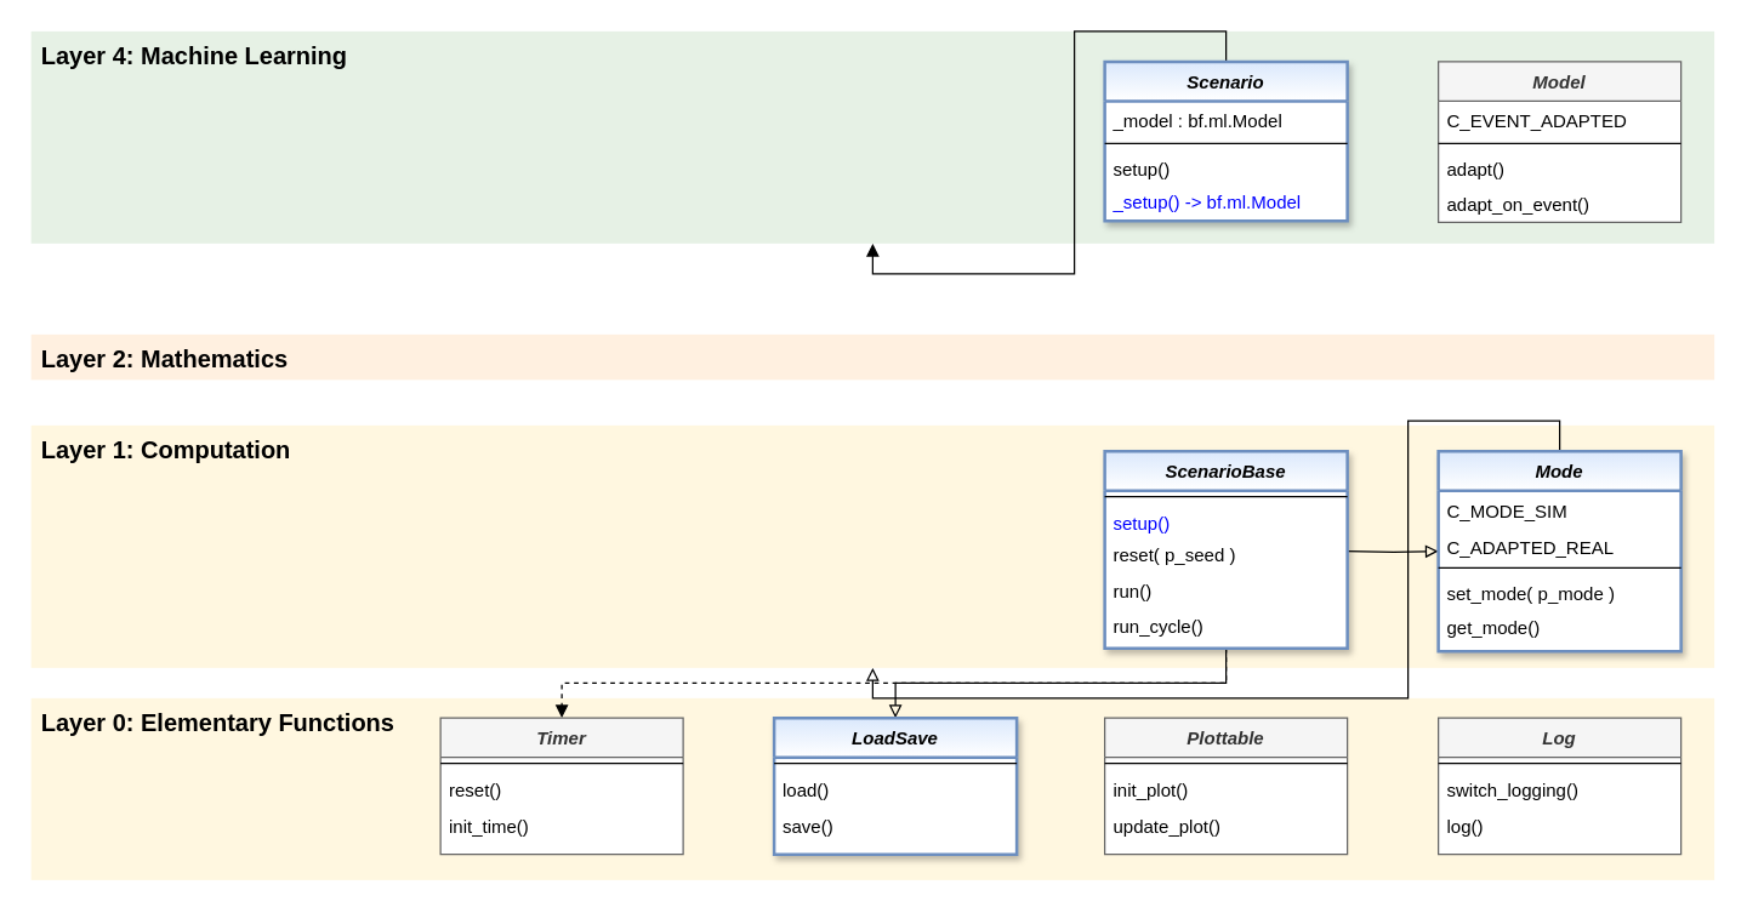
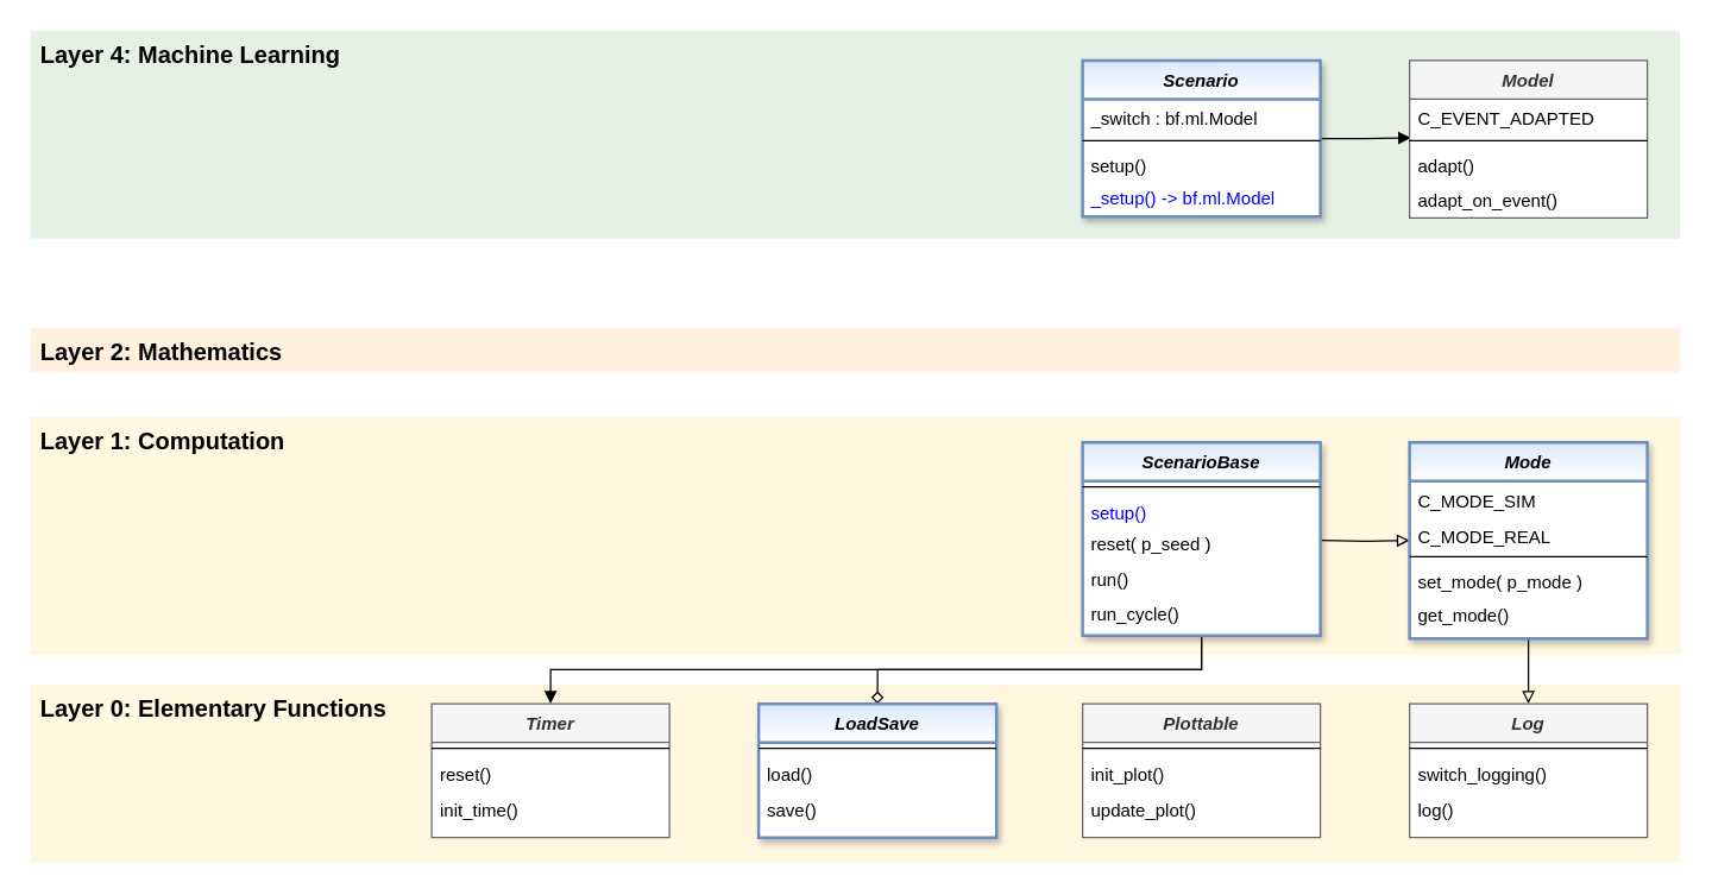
  <mxCell id="0" />
  <mxCell id="1" parent="0" />
  <mxCell id="2" value="Layer 2: Mathematics" style="rounded=0;whiteSpace=wrap;html=1;shadow=0;glass=0;fontSize=16;align=left;labelPosition=center;verticalLabelPosition=middle;verticalAlign=top;spacingLeft=5;fontStyle=1;fillColor=#ffe6cc;strokeColor=none;strokeWidth=1;gradientColor=none;opacity=60;" parent="1" vertex="1"><mxGeometry x="20" y="220" width="1110" height="30" as="geometry" /></mxCell>
  <mxCell id="3" value="Layer 4: Machine Learning" style="rounded=0;whiteSpace=wrap;html=1;shadow=0;glass=0;fontSize=16;align=left;labelPosition=center;verticalLabelPosition=middle;verticalAlign=top;spacingLeft=5;spacingRight=5;fontStyle=1;fillColor=#d5e8d4;strokeColor=none;strokeWidth=2;gradientColor=none;opacity=60;" parent="1" vertex="1"><mxGeometry x="20" y="20" width="1110" height="140" as="geometry" /></mxCell>
  <mxCell id="4" value="Layer 0: Elementary Functions" style="rounded=0;whiteSpace=wrap;html=1;shadow=0;glass=0;fontSize=16;align=left;labelPosition=center;verticalLabelPosition=middle;verticalAlign=top;spacingLeft=5;fontStyle=1;strokeColor=none;fillColor=#fff2cc;strokeWidth=1;fontFamily=Helvetica;gradientColor=none;opacity=60;" parent="1" vertex="1"><mxGeometry x="20" y="460" width="1110" height="120" as="geometry" /></mxCell>
  <mxCell id="5" value="Layer 1: Computation" style="rounded=0;whiteSpace=wrap;html=1;shadow=0;glass=0;fontSize=16;align=left;labelPosition=center;verticalLabelPosition=middle;verticalAlign=top;spacingLeft=5;fontStyle=1;fillColor=#fff2cc;strokeColor=none;strokeWidth=1;gradientColor=none;opacity=60;" parent="1" vertex="1"><mxGeometry x="20" y="280" width="1110" height="160" as="geometry" /></mxCell>
- <mxCell id="6" style="edgeStyle=orthogonalEdgeStyle;rounded=0;orthogonalLoop=1;jettySize=auto;html=1;endArrow=block;endFill=1;" edge="1" parent="1" source="7" target="3"><mxGeometry relative="1" as="geometry" /></mxCell>
+ <mxCell id="6" style="edgeStyle=orthogonalEdgeStyle;rounded=0;orthogonalLoop=1;jettySize=auto;html=1;entryX=0.006;entryY=-0.261;entryDx=0;entryDy=0;entryPerimeter=0;endArrow=block;endFill=1;" edge="1" parent="1" source="7" target="47"><mxGeometry relative="1" as="geometry" /></mxCell>
  <mxCell id="7" value="Scenario" style="swimlane;fontStyle=3;align=center;verticalAlign=top;childLayout=stackLayout;horizontal=1;startSize=26;horizontalStack=0;resizeParent=1;resizeLast=0;collapsible=1;marginBottom=0;rounded=0;shadow=1;strokeWidth=2;fillColor=#dae8fc;strokeColor=#6c8ebf;gradientColor=#ffffff;swimlaneFillColor=#ffffff;" parent="1" vertex="1"><mxGeometry x="728" y="40" width="160" height="105" as="geometry"><mxRectangle x="230" y="140" width="160" height="26" as="alternateBounds" /></mxGeometry></mxCell>
- <mxCell id="8" value="_model : bf.ml.Model" style="text;align=left;verticalAlign=top;spacingLeft=4;spacingRight=4;overflow=hidden;rotatable=0;points=[[0,0.5],[1,0.5]];portConstraint=eastwest;" parent="7" vertex="1"><mxGeometry y="26" width="160" height="24" as="geometry" /></mxCell>
+ <mxCell id="8" value="_switch : bf.ml.Model" style="text;align=left;verticalAlign=top;spacingLeft=4;spacingRight=4;overflow=hidden;rotatable=0;points=[[0,0.5],[1,0.5]];portConstraint=eastwest;" parent="7" vertex="1"><mxGeometry y="26" width="160" height="24" as="geometry" /></mxCell>
  <mxCell id="9" value="" style="line;html=1;strokeWidth=1;align=left;verticalAlign=middle;spacingTop=-1;spacingLeft=3;spacingRight=3;rotatable=0;labelPosition=right;points=[];portConstraint=eastwest;" parent="7" vertex="1"><mxGeometry y="50" width="160" height="8" as="geometry" /></mxCell>
  <mxCell id="10" value="setup()" style="text;align=left;verticalAlign=top;spacingLeft=4;spacingRight=4;overflow=hidden;rotatable=0;points=[[0,0.5],[1,0.5]];portConstraint=eastwest;" parent="7" vertex="1"><mxGeometry y="58" width="160" height="21" as="geometry" /></mxCell>
  <mxCell id="11" value="_setup() -&gt; bf.ml.Model" style="text;align=left;verticalAlign=top;spacingLeft=4;spacingRight=4;overflow=hidden;rotatable=0;points=[[0,0.5],[1,0.5]];portConstraint=eastwest;fontColor=#0000FF;" parent="7" vertex="1"><mxGeometry y="79" width="160" height="24" as="geometry" /></mxCell>
- <mxCell id="12" style="edgeStyle=orthogonalEdgeStyle;rounded=0;orthogonalLoop=1;jettySize=auto;html=1;endArrow=block;endFill=0;entryX=0.5;entryY=0;entryDx=0;entryDy=0;" parent="1" source="15" target="28" edge="1"><mxGeometry relative="1" as="geometry"><Array as="points"><mxPoint x="808" y="450" /><mxPoint x="590" y="450" /></Array></mxGeometry></mxCell>
+ <mxCell id="12" style="edgeStyle=orthogonalEdgeStyle;rounded=0;orthogonalLoop=1;jettySize=auto;html=1;endArrow=diamond;endFill=0;entryX=0.5;entryY=0;entryDx=0;entryDy=0;" parent="1" source="15" target="28" edge="1"><mxGeometry relative="1" as="geometry"><Array as="points"><mxPoint x="808" y="450" /><mxPoint x="590" y="450" /></Array></mxGeometry></mxCell>
  <mxCell id="13" style="edgeStyle=orthogonalEdgeStyle;rounded=0;orthogonalLoop=1;jettySize=auto;html=1;endArrow=block;endFill=0;" parent="1" target="22" edge="1"><mxGeometry relative="1" as="geometry"><mxPoint x="888" y="363" as="sourcePoint" /></mxGeometry></mxCell>
- <mxCell id="14" style="edgeStyle=orthogonalEdgeStyle;rounded=0;orthogonalLoop=1;jettySize=auto;html=1;fontColor=#0000FF;endArrow=block;endFill=1;dashed=1;" parent="1" source="15" target="40" edge="1"><mxGeometry relative="1" as="geometry"><Array as="points"><mxPoint x="808" y="450" /><mxPoint x="370" y="450" /></Array></mxGeometry></mxCell>
+ <mxCell id="14" style="edgeStyle=orthogonalEdgeStyle;rounded=0;orthogonalLoop=1;jettySize=auto;html=1;fontColor=#0000FF;endArrow=block;endFill=1;" parent="1" source="15" target="40" edge="1"><mxGeometry relative="1" as="geometry"><Array as="points"><mxPoint x="808" y="450" /><mxPoint x="370" y="450" /></Array></mxGeometry></mxCell>
  <mxCell id="15" value="ScenarioBase" style="swimlane;fontStyle=3;align=center;verticalAlign=top;childLayout=stackLayout;horizontal=1;startSize=26;horizontalStack=0;resizeParent=1;resizeLast=0;collapsible=1;marginBottom=0;rounded=0;shadow=1;strokeWidth=2;fillColor=#dae8fc;strokeColor=#6c8ebf;gradientColor=#ffffff;swimlaneFillColor=#ffffff;" parent="1" vertex="1"><mxGeometry x="728" y="297" width="160" height="130" as="geometry"><mxRectangle x="230" y="140" width="160" height="26" as="alternateBounds" /></mxGeometry></mxCell>
  <mxCell id="16" value="" style="line;html=1;strokeWidth=1;align=left;verticalAlign=middle;spacingTop=-1;spacingLeft=3;spacingRight=3;rotatable=0;labelPosition=right;points=[];portConstraint=eastwest;" parent="15" vertex="1"><mxGeometry y="26" width="160" height="8" as="geometry" /></mxCell>
  <mxCell id="17" value="setup()" style="text;align=left;verticalAlign=top;spacingLeft=4;spacingRight=4;overflow=hidden;rotatable=0;points=[[0,0.5],[1,0.5]];portConstraint=eastwest;fontColor=#0000FF;" parent="15" vertex="1"><mxGeometry y="34" width="160" height="21" as="geometry" /></mxCell>
  <mxCell id="18" value="reset( p_seed )" style="text;align=left;verticalAlign=top;spacingLeft=4;spacingRight=4;overflow=hidden;rotatable=0;points=[[0,0.5],[1,0.5]];portConstraint=eastwest;" parent="15" vertex="1"><mxGeometry y="55" width="160" height="24" as="geometry" /></mxCell>
  <mxCell id="19" value="run()" style="text;align=left;verticalAlign=top;spacingLeft=4;spacingRight=4;overflow=hidden;rotatable=0;points=[[0,0.5],[1,0.5]];portConstraint=eastwest;" parent="15" vertex="1"><mxGeometry y="79" width="160" height="23" as="geometry" /></mxCell>
  <mxCell id="20" value="run_cycle()" style="text;align=left;verticalAlign=top;spacingLeft=4;spacingRight=4;overflow=hidden;rotatable=0;points=[[0,0.5],[1,0.5]];portConstraint=eastwest;" parent="15" vertex="1"><mxGeometry y="102" width="160" height="24" as="geometry" /></mxCell>
- <mxCell id="21" style="edgeStyle=orthogonalEdgeStyle;rounded=0;orthogonalLoop=1;jettySize=auto;html=1;endArrow=block;endFill=0;" parent="1" source="22" target="5" edge="1"><mxGeometry relative="1" as="geometry" /></mxCell>
+ <mxCell id="21" style="edgeStyle=orthogonalEdgeStyle;rounded=0;orthogonalLoop=1;jettySize=auto;html=1;endArrow=block;endFill=0;" parent="1" source="22" target="32" edge="1"><mxGeometry relative="1" as="geometry" /></mxCell>
  <mxCell id="22" value="Mode" style="swimlane;fontStyle=3;align=center;verticalAlign=top;childLayout=stackLayout;horizontal=1;startSize=26;horizontalStack=0;resizeParent=1;resizeLast=0;collapsible=1;marginBottom=0;rounded=0;shadow=1;strokeWidth=2;fillColor=#dae8fc;strokeColor=#6c8ebf;swimlaneFillColor=#ffffff;gradientColor=#FFFFFF;" parent="1" vertex="1"><mxGeometry x="948" y="297" width="160" height="132" as="geometry"><mxRectangle x="230" y="140" width="160" height="26" as="alternateBounds" /></mxGeometry></mxCell>
  <mxCell id="23" value="C_MODE_SIM" style="text;align=left;verticalAlign=top;spacingLeft=4;spacingRight=4;overflow=hidden;rotatable=0;points=[[0,0.5],[1,0.5]];portConstraint=eastwest;" parent="22" vertex="1"><mxGeometry y="26" width="160" height="24" as="geometry" /></mxCell>
- <mxCell id="24" value="C_ADAPTED_REAL" style="text;align=left;verticalAlign=top;spacingLeft=4;spacingRight=4;overflow=hidden;rotatable=0;points=[[0,0.5],[1,0.5]];portConstraint=eastwest;" parent="22" vertex="1"><mxGeometry y="50" width="160" height="23" as="geometry" /></mxCell>
+ <mxCell id="24" value="C_MODE_REAL" style="text;align=left;verticalAlign=top;spacingLeft=4;spacingRight=4;overflow=hidden;rotatable=0;points=[[0,0.5],[1,0.5]];portConstraint=eastwest;" parent="22" vertex="1"><mxGeometry y="50" width="160" height="23" as="geometry" /></mxCell>
  <mxCell id="25" value="" style="line;html=1;strokeWidth=1;align=left;verticalAlign=middle;spacingTop=-1;spacingLeft=3;spacingRight=3;rotatable=0;labelPosition=right;points=[];portConstraint=eastwest;" parent="22" vertex="1"><mxGeometry y="73" width="160" height="8" as="geometry" /></mxCell>
  <mxCell id="26" value="set_mode( p_mode )" style="text;align=left;verticalAlign=top;spacingLeft=4;spacingRight=4;overflow=hidden;rotatable=0;points=[[0,0.5],[1,0.5]];portConstraint=eastwest;" parent="22" vertex="1"><mxGeometry y="81" width="160" height="22" as="geometry" /></mxCell>
  <mxCell id="27" value="get_mode()" style="text;align=left;verticalAlign=top;spacingLeft=4;spacingRight=4;overflow=hidden;rotatable=0;points=[[0,0.5],[1,0.5]];portConstraint=eastwest;" parent="22" vertex="1"><mxGeometry y="103" width="160" height="26" as="geometry" /></mxCell>
  <mxCell id="28" value="LoadSave" style="swimlane;fontStyle=3;align=center;verticalAlign=top;childLayout=stackLayout;horizontal=1;startSize=26;horizontalStack=0;resizeParent=1;resizeLast=0;collapsible=1;marginBottom=0;rounded=0;shadow=1;strokeWidth=2;fillColor=#dae8fc;strokeColor=#6c8ebf;gradientColor=#ffffff;swimlaneFillColor=#ffffff;" parent="1" vertex="1"><mxGeometry x="510" y="473" width="160" height="90" as="geometry"><mxRectangle x="230" y="140" width="160" height="26" as="alternateBounds" /></mxGeometry></mxCell>
  <mxCell id="29" value="" style="line;html=1;strokeWidth=1;align=left;verticalAlign=middle;spacingTop=-1;spacingLeft=3;spacingRight=3;rotatable=0;labelPosition=right;points=[];portConstraint=eastwest;" parent="28" vertex="1"><mxGeometry y="26" width="160" height="8" as="geometry" /></mxCell>
  <mxCell id="30" value="load()" style="text;align=left;verticalAlign=top;spacingLeft=4;spacingRight=4;overflow=hidden;rotatable=0;points=[[0,0.5],[1,0.5]];portConstraint=eastwest;" parent="28" vertex="1"><mxGeometry y="34" width="160" height="24" as="geometry" /></mxCell>
  <mxCell id="31" value="save()" style="text;align=left;verticalAlign=top;spacingLeft=4;spacingRight=4;overflow=hidden;rotatable=0;points=[[0,0.5],[1,0.5]];portConstraint=eastwest;" parent="28" vertex="1"><mxGeometry y="58" width="160" height="24" as="geometry" /></mxCell>
  <mxCell id="32" value="Log" style="swimlane;fontStyle=3;align=center;verticalAlign=top;childLayout=stackLayout;horizontal=1;startSize=26;horizontalStack=0;resizeParent=1;resizeLast=0;collapsible=1;marginBottom=0;rounded=0;shadow=0;strokeWidth=1;fillColor=#f5f5f5;strokeColor=#666666;swimlaneFillColor=#ffffff;fontColor=#333333;" parent="1" vertex="1"><mxGeometry x="948" y="473" width="160" height="90" as="geometry"><mxRectangle x="230" y="140" width="160" height="26" as="alternateBounds" /></mxGeometry></mxCell>
  <mxCell id="33" value="" style="line;html=1;strokeWidth=1;align=left;verticalAlign=middle;spacingTop=-1;spacingLeft=3;spacingRight=3;rotatable=0;labelPosition=right;points=[];portConstraint=eastwest;" parent="32" vertex="1"><mxGeometry y="26" width="160" height="8" as="geometry" /></mxCell>
  <mxCell id="34" value="switch_logging()" style="text;align=left;verticalAlign=top;spacingLeft=4;spacingRight=4;overflow=hidden;rotatable=0;points=[[0,0.5],[1,0.5]];portConstraint=eastwest;" parent="32" vertex="1"><mxGeometry y="34" width="160" height="24" as="geometry" /></mxCell>
  <mxCell id="35" value="log()" style="text;align=left;verticalAlign=top;spacingLeft=4;spacingRight=4;overflow=hidden;rotatable=0;points=[[0,0.5],[1,0.5]];portConstraint=eastwest;" parent="32" vertex="1"><mxGeometry y="58" width="160" height="24" as="geometry" /></mxCell>
  <mxCell id="36" value="Plottable" style="swimlane;fontStyle=3;align=center;verticalAlign=top;childLayout=stackLayout;horizontal=1;startSize=26;horizontalStack=0;resizeParent=1;resizeLast=0;collapsible=1;marginBottom=0;rounded=0;shadow=0;strokeWidth=1;fillColor=#f5f5f5;strokeColor=#666666;swimlaneFillColor=#ffffff;fontColor=#333333;" parent="1" vertex="1"><mxGeometry x="728" y="473" width="160" height="90" as="geometry"><mxRectangle x="230" y="140" width="160" height="26" as="alternateBounds" /></mxGeometry></mxCell>
  <mxCell id="37" value="" style="line;html=1;strokeWidth=1;align=left;verticalAlign=middle;spacingTop=-1;spacingLeft=3;spacingRight=3;rotatable=0;labelPosition=right;points=[];portConstraint=eastwest;" parent="36" vertex="1"><mxGeometry y="26" width="160" height="8" as="geometry" /></mxCell>
  <mxCell id="38" value="init_plot()" style="text;align=left;verticalAlign=top;spacingLeft=4;spacingRight=4;overflow=hidden;rotatable=0;points=[[0,0.5],[1,0.5]];portConstraint=eastwest;" parent="36" vertex="1"><mxGeometry y="34" width="160" height="24" as="geometry" /></mxCell>
  <mxCell id="39" value="update_plot()" style="text;align=left;verticalAlign=top;spacingLeft=4;spacingRight=4;overflow=hidden;rotatable=0;points=[[0,0.5],[1,0.5]];portConstraint=eastwest;" parent="36" vertex="1"><mxGeometry y="58" width="160" height="24" as="geometry" /></mxCell>
  <mxCell id="40" value="Timer" style="swimlane;fontStyle=3;align=center;verticalAlign=top;childLayout=stackLayout;horizontal=1;startSize=26;horizontalStack=0;resizeParent=1;resizeLast=0;collapsible=1;marginBottom=0;rounded=0;shadow=0;strokeWidth=1;fillColor=#f5f5f5;strokeColor=#666666;swimlaneFillColor=#ffffff;fontColor=#333333;" parent="1" vertex="1"><mxGeometry x="290" y="473" width="160" height="90" as="geometry"><mxRectangle x="230" y="140" width="160" height="26" as="alternateBounds" /></mxGeometry></mxCell>
  <mxCell id="41" value="" style="line;html=1;strokeWidth=1;align=left;verticalAlign=middle;spacingTop=-1;spacingLeft=3;spacingRight=3;rotatable=0;labelPosition=right;points=[];portConstraint=eastwest;" parent="40" vertex="1"><mxGeometry y="26" width="160" height="8" as="geometry" /></mxCell>
  <mxCell id="42" value="reset()" style="text;align=left;verticalAlign=top;spacingLeft=4;spacingRight=4;overflow=hidden;rotatable=0;points=[[0,0.5],[1,0.5]];portConstraint=eastwest;" parent="40" vertex="1"><mxGeometry y="34" width="160" height="24" as="geometry" /></mxCell>
  <mxCell id="43" value="init_time()" style="text;align=left;verticalAlign=top;spacingLeft=4;spacingRight=4;overflow=hidden;rotatable=0;points=[[0,0.5],[1,0.5]];portConstraint=eastwest;" parent="40" vertex="1"><mxGeometry y="58" width="160" height="24" as="geometry" /></mxCell>
  <mxCell id="44" value="Model" style="swimlane;fontStyle=3;align=center;verticalAlign=top;childLayout=stackLayout;horizontal=1;startSize=26;horizontalStack=0;resizeParent=1;resizeLast=0;collapsible=1;marginBottom=0;rounded=0;shadow=0;strokeWidth=1;fillColor=#f5f5f5;strokeColor=#666666;swimlaneFillColor=#ffffff;fontColor=#333333;gradientColor=none;" vertex="1" parent="1"><mxGeometry x="948" y="40" width="160" height="106" as="geometry"><mxRectangle x="230" y="140" width="160" height="26" as="alternateBounds" /></mxGeometry></mxCell>
  <mxCell id="45" value="C_EVENT_ADAPTED" style="text;align=left;verticalAlign=top;spacingLeft=4;spacingRight=4;overflow=hidden;rotatable=0;points=[[0,0.5],[1,0.5]];portConstraint=eastwest;" vertex="1" parent="44"><mxGeometry y="26" width="160" height="24" as="geometry" /></mxCell>
  <mxCell id="46" value="" style="line;html=1;strokeWidth=1;align=left;verticalAlign=middle;spacingTop=-1;spacingLeft=3;spacingRight=3;rotatable=0;labelPosition=right;points=[];portConstraint=eastwest;" vertex="1" parent="44"><mxGeometry y="50" width="160" height="8" as="geometry" /></mxCell>
  <mxCell id="47" value="adapt()" style="text;align=left;verticalAlign=top;spacingLeft=4;spacingRight=4;overflow=hidden;rotatable=0;points=[[0,0.5],[1,0.5]];portConstraint=eastwest;" vertex="1" parent="44"><mxGeometry y="58" width="160" height="23" as="geometry" /></mxCell>
  <mxCell id="48" value="adapt_on_event()" style="text;align=left;verticalAlign=top;spacingLeft=4;spacingRight=4;overflow=hidden;rotatable=0;points=[[0,0.5],[1,0.5]];portConstraint=eastwest;" vertex="1" parent="44"><mxGeometry y="81" width="160" height="24" as="geometry" /></mxCell>
